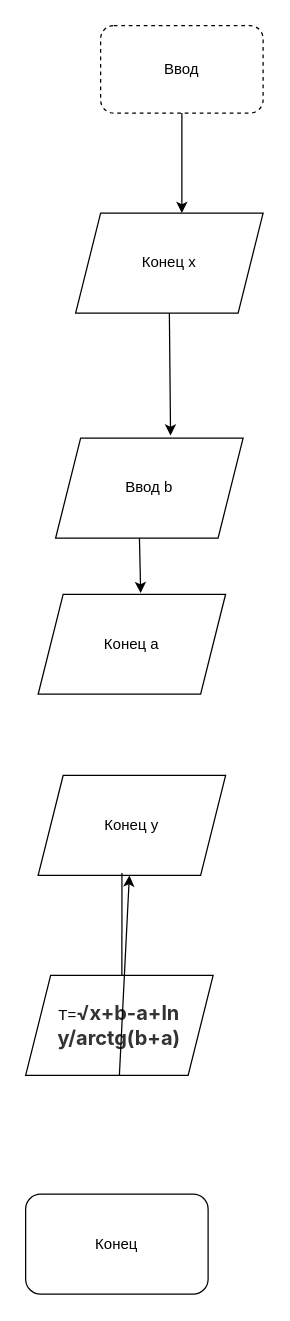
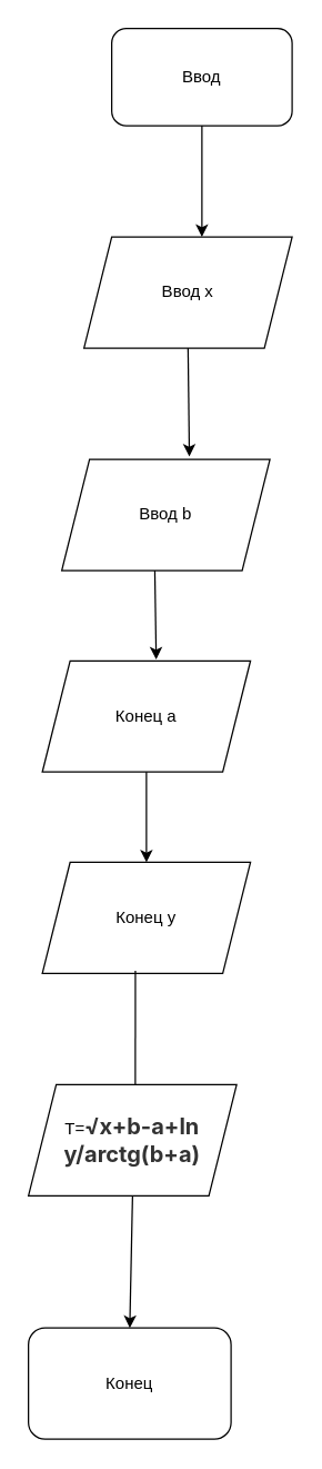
  <mxCell id="0" />
  <mxCell id="1" parent="0" />
- <mxCell id="2" value="Ввод" style="rounded=1;whiteSpace=wrap;html=1;dashed=1;" vertex="1" parent="1"><mxGeometry x="80" y="20" width="130" height="70" as="geometry" /></mxCell>
+ <mxCell id="2" value="Ввод" style="rounded=1;whiteSpace=wrap;html=1;" vertex="1" parent="1"><mxGeometry x="80" y="20" width="130" height="70" as="geometry" /></mxCell>
  <mxCell id="3" value="" style="endArrow=classic;html=1;rounded=0;exitX=0.5;exitY=1;exitDx=0;exitDy=0;" edge="1" parent="1" source="2"><mxGeometry width="50" height="50" relative="1" as="geometry"><mxPoint x="140" y="190" as="sourcePoint" /><mxPoint x="145" y="170" as="targetPoint" /></mxGeometry></mxCell>
- <mxCell id="4" value="Конец x" style="shape=parallelogram;perimeter=parallelogramPerimeter;whiteSpace=wrap;html=1;fixedSize=1;" vertex="1" parent="1"><mxGeometry x="60" y="170" width="150" height="80" as="geometry" /></mxCell>
- <mxCell id="5" value="Ввод b" style="shape=parallelogram;perimeter=parallelogramPerimeter;whiteSpace=wrap;html=1;fixedSize=1;" vertex="1" parent="1"><mxGeometry x="44" y="350" width="150" height="80" as="geometry" /></mxCell>
+ <mxCell id="4" value="Ввод x" style="shape=parallelogram;perimeter=parallelogramPerimeter;whiteSpace=wrap;html=1;fixedSize=1;" vertex="1" parent="1"><mxGeometry x="60" y="170" width="150" height="80" as="geometry" /></mxCell>
+ <mxCell id="5" value="Ввод b" style="shape=parallelogram;perimeter=parallelogramPerimeter;whiteSpace=wrap;html=1;fixedSize=1;" vertex="1" parent="1"><mxGeometry x="44" y="330" width="150" height="80" as="geometry" /></mxCell>
  <mxCell id="6" value="" style="endArrow=classic;html=1;rounded=0;exitX=0.5;exitY=1;exitDx=0;exitDy=0;entryX=0.613;entryY=-0.025;entryDx=0;entryDy=0;entryPerimeter=0;" edge="1" parent="1" source="4" target="5"><mxGeometry width="50" height="50" relative="1" as="geometry"><mxPoint x="120" y="320" as="sourcePoint" /><mxPoint x="170" y="270" as="targetPoint" /></mxGeometry></mxCell>
  <mxCell id="7" value="Конец a" style="shape=parallelogram;perimeter=parallelogramPerimeter;whiteSpace=wrap;html=1;fixedSize=1;" vertex="1" parent="1"><mxGeometry x="30" y="475" width="150" height="80" as="geometry" /></mxCell>
  <mxCell id="8" value="" style="endArrow=classic;html=1;rounded=0;exitX=0.447;exitY=1;exitDx=0;exitDy=0;exitPerimeter=0;entryX=0.547;entryY=-0.012;entryDx=0;entryDy=0;entryPerimeter=0;" edge="1" parent="1" source="5" target="7"><mxGeometry width="50" height="50" relative="1" as="geometry"><mxPoint x="100" y="490" as="sourcePoint" /><mxPoint x="150" y="440" as="targetPoint" /></mxGeometry></mxCell>
  <mxCell id="9" value="Конец y" style="shape=parallelogram;perimeter=parallelogramPerimeter;whiteSpace=wrap;html=1;fixedSize=1;" vertex="1" parent="1"><mxGeometry x="30" y="620" width="150" height="80" as="geometry" /></mxCell>
+ <mxCell id="10" value="" style="endArrow=classic;html=1;rounded=0;exitX=0.5;exitY=1;exitDx=0;exitDy=0;entryX=0.5;entryY=0;entryDx=0;entryDy=0;" edge="1" parent="1" source="7" target="9"><mxGeometry width="50" height="50" relative="1" as="geometry"><mxPoint x="100" y="630" as="sourcePoint" /><mxPoint x="150" y="580" as="targetPoint" /></mxGeometry></mxCell>
  <mxCell id="11" value="Конец" style="rounded=1;whiteSpace=wrap;html=1;" vertex="1" parent="1"><mxGeometry x="20" y="955" width="146" height="80" as="geometry" /></mxCell>
  <mxCell id="12" value="" style="endArrow=classic;html=1;rounded=0;exitX=0.447;exitY=0.975;exitDx=0;exitDy=0;exitPerimeter=0;" edge="1" parent="1" source="9"><mxGeometry width="50" height="50" relative="1" as="geometry"><mxPoint x="100" y="750" as="sourcePoint" /><mxPoint x="97" y="790" as="targetPoint" /></mxGeometry></mxCell>
  <mxCell id="13" value="T=&lt;strong style=&quot;color: rgb(51, 51, 51); font-family: &amp;quot;YS Text&amp;quot;, -apple-system, BlinkMacSystemFont, Arial, Helvetica, sans-serif; font-size: 16px; text-align: start; background-color: rgb(255, 255, 255);&quot;&gt;√x+b-a+ln y/arctg(b+a)&lt;/strong&gt;" style="shape=parallelogram;perimeter=parallelogramPerimeter;whiteSpace=wrap;html=1;fixedSize=1;" vertex="1" parent="1"><mxGeometry x="20" y="780" width="150" height="80" as="geometry" /></mxCell>
- <mxCell id="14" value="" style="endArrow=classic;html=1;rounded=0;exitX=0.5;exitY=1;exitDx=0;exitDy=0;" edge="1" parent="1" source="13" target="9"><mxGeometry width="50" height="50" relative="1" as="geometry"><mxPoint x="70" y="930" as="sourcePoint" /><mxPoint x="120" y="880" as="targetPoint" /></mxGeometry></mxCell>
+ <mxCell id="14" value="" style="endArrow=classic;html=1;rounded=0;exitX=0.5;exitY=1;exitDx=0;exitDy=0;entryX=0.5;entryY=0;entryDx=0;entryDy=0;" edge="1" parent="1" source="13" target="11"><mxGeometry width="50" height="50" relative="1" as="geometry"><mxPoint x="70" y="930" as="sourcePoint" /><mxPoint x="120" y="880" as="targetPoint" /></mxGeometry></mxCell>
